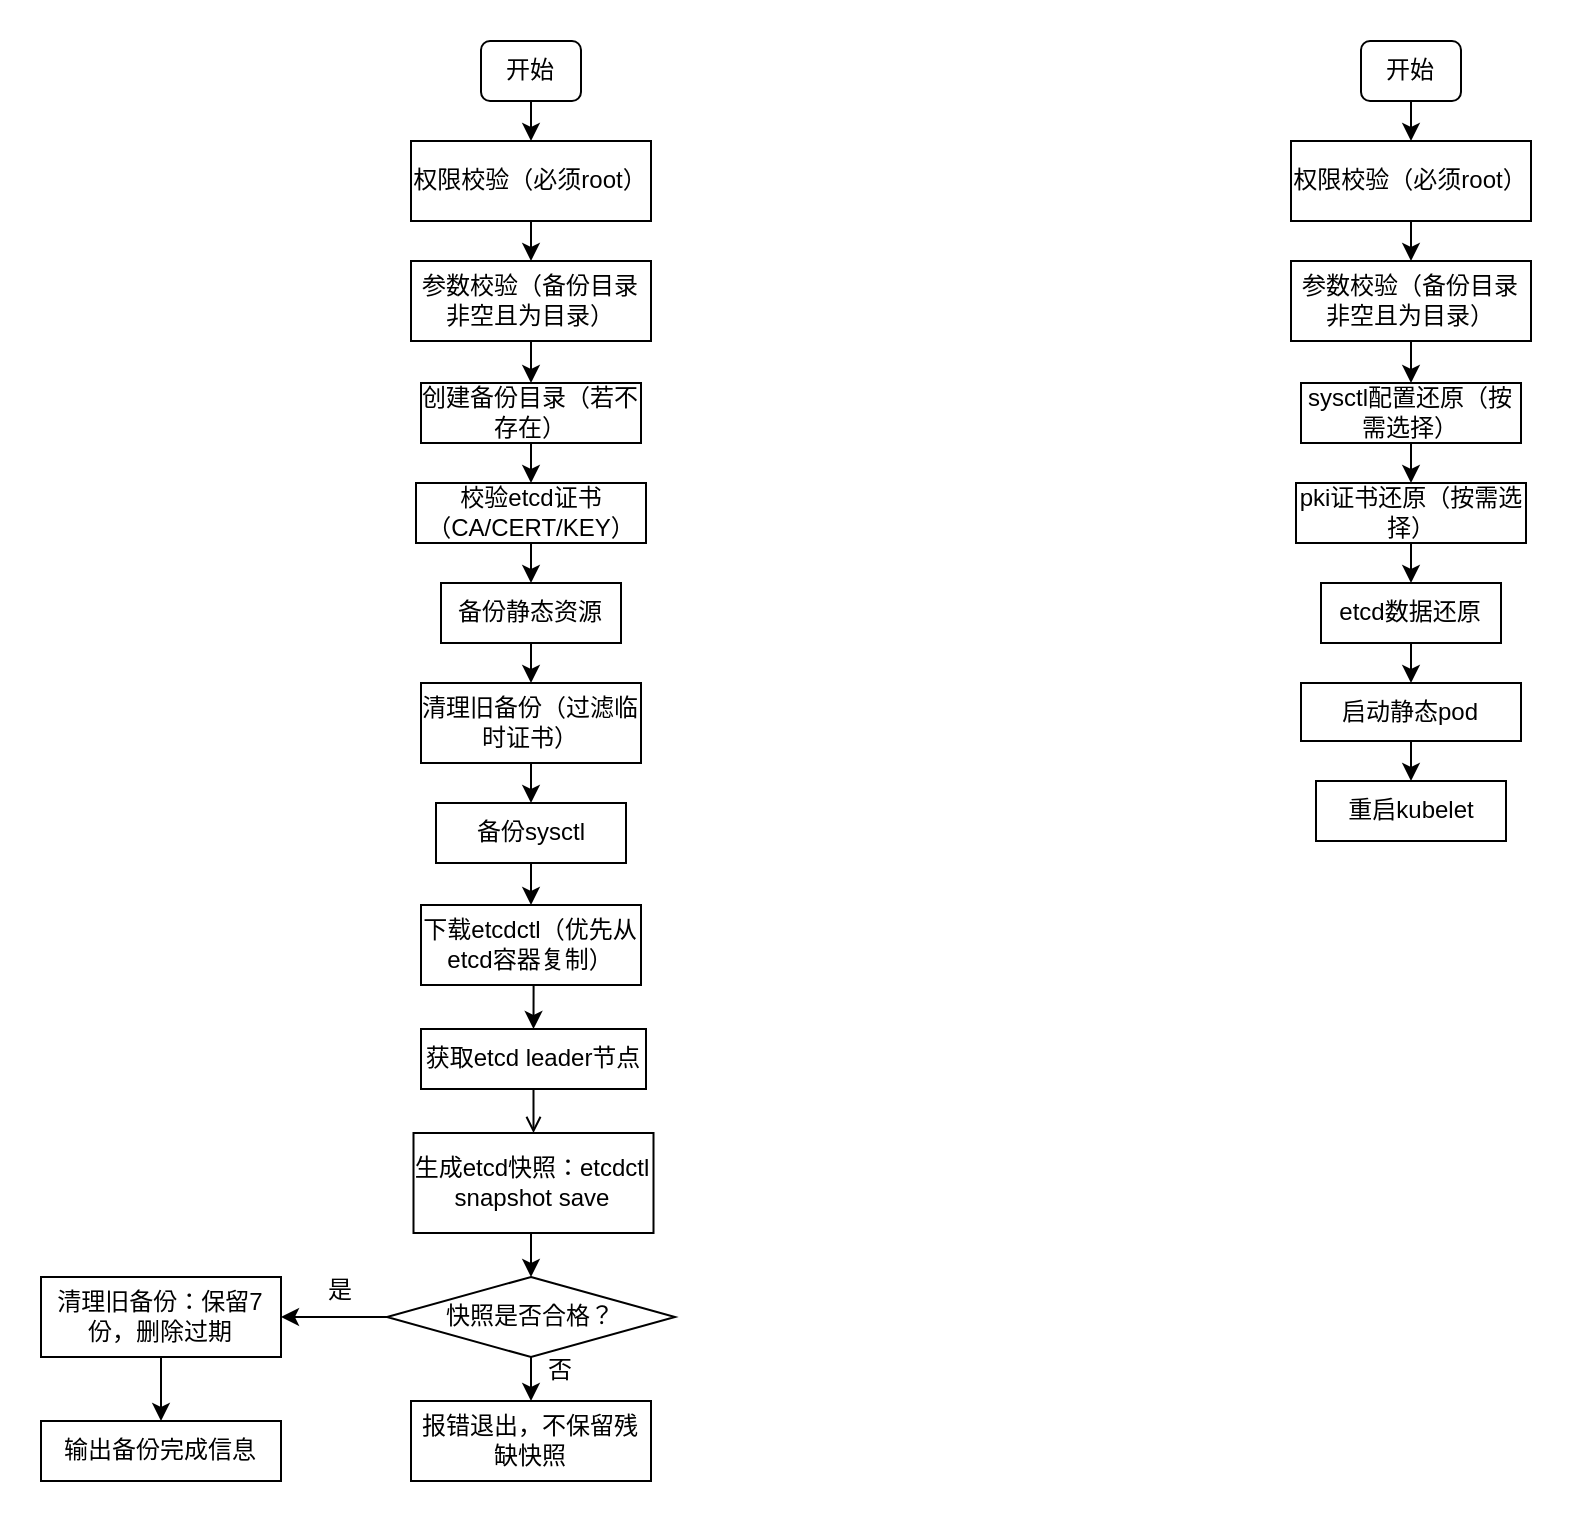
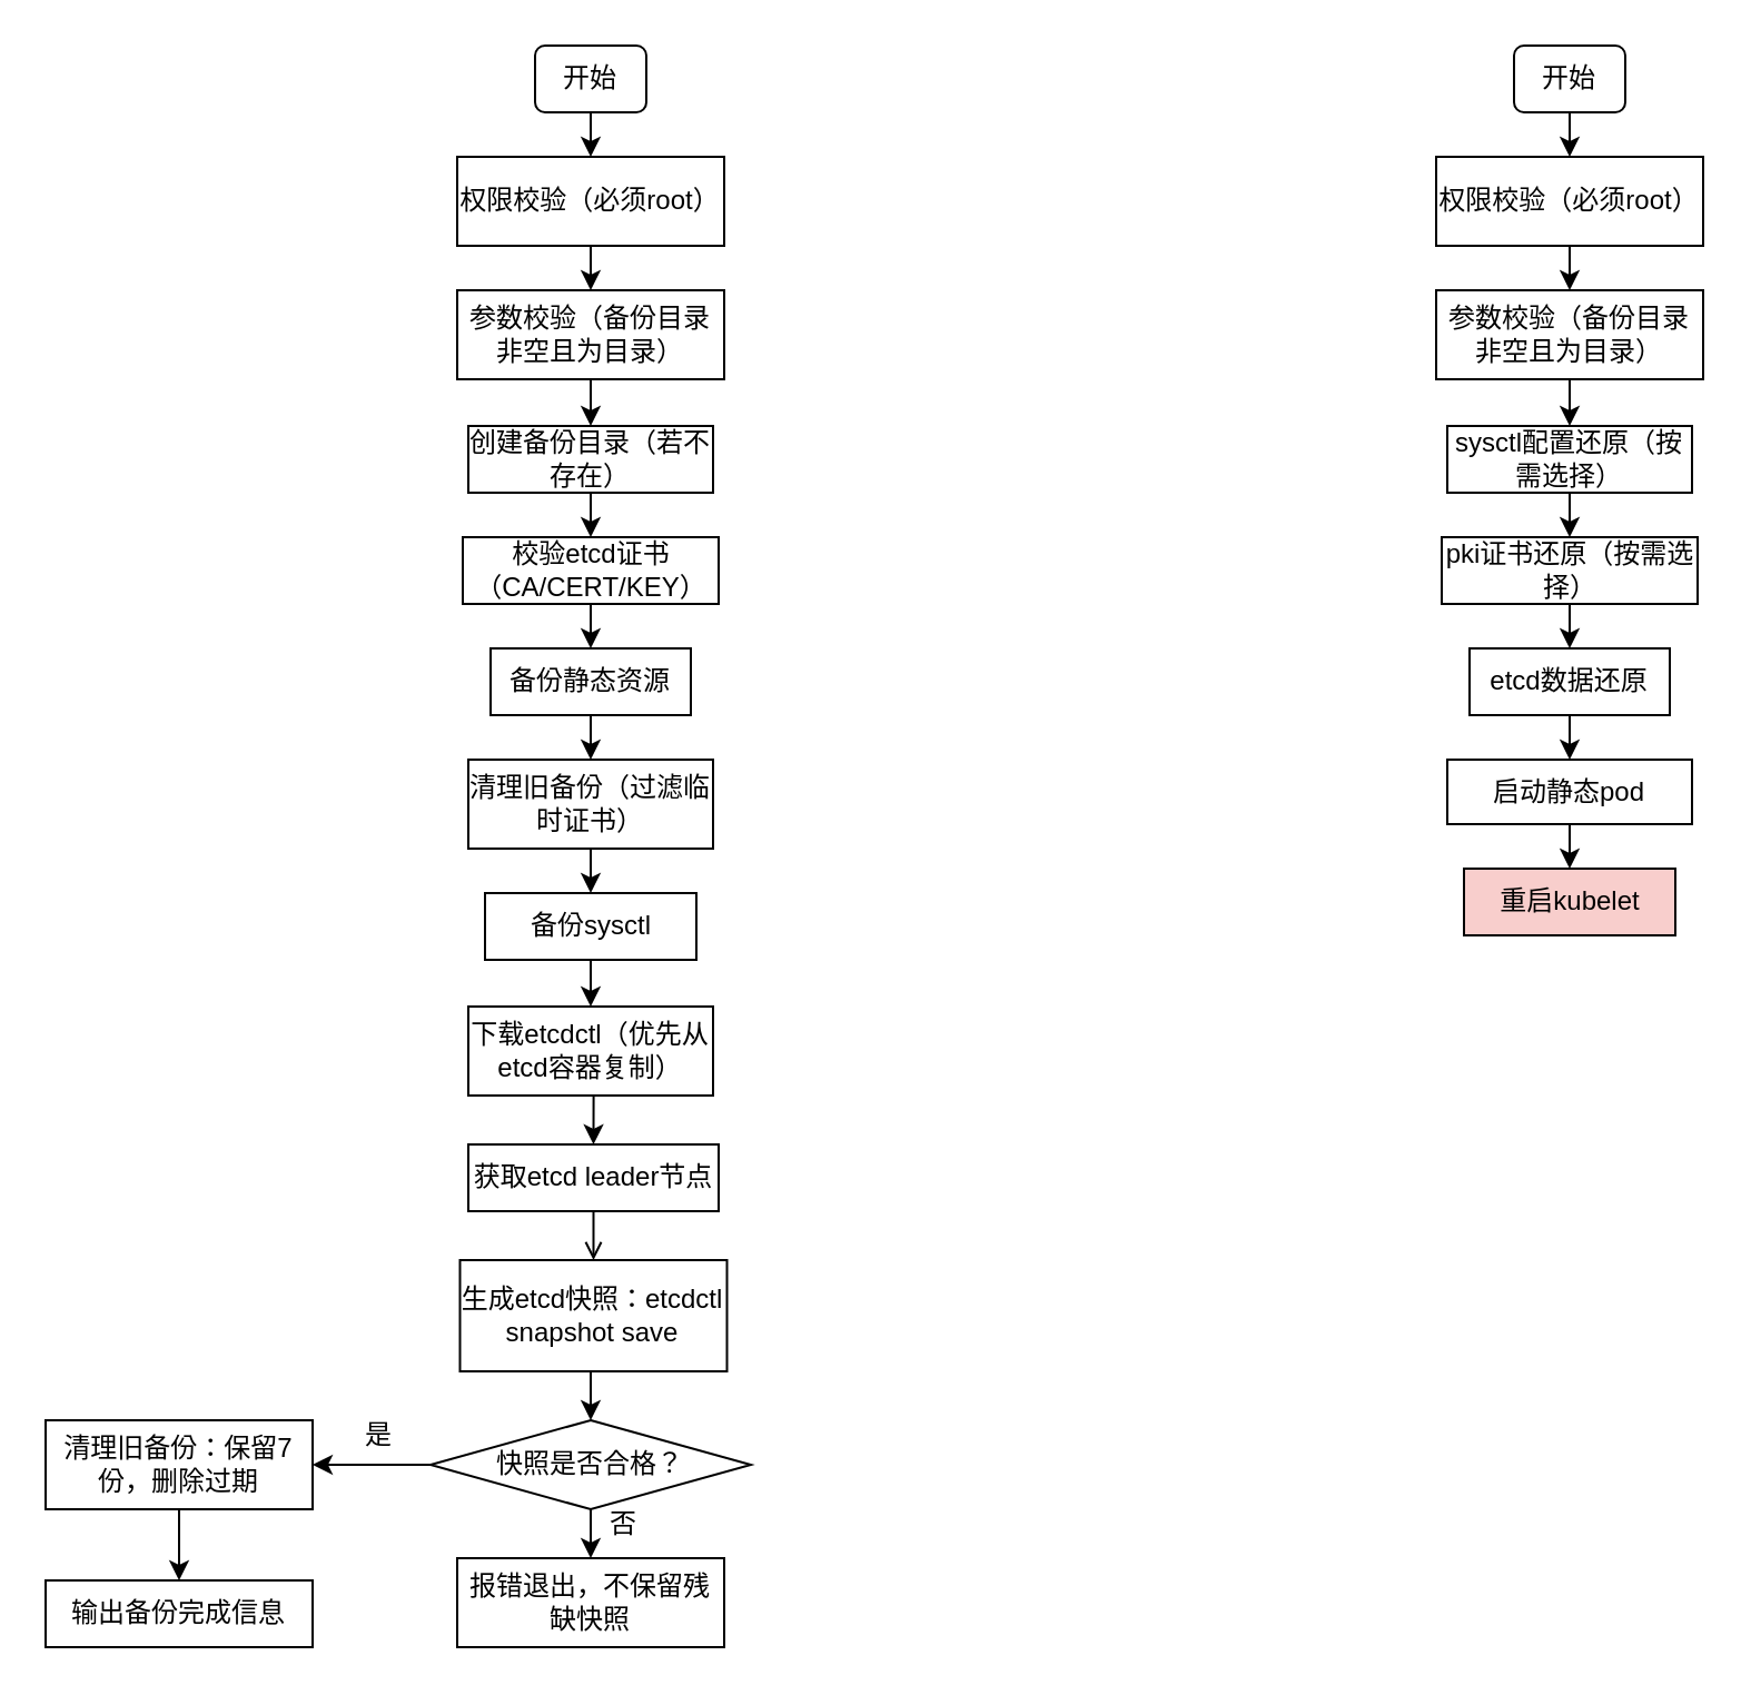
  <mxCell id="0" />
  <mxCell id="1" parent="0" />
  <mxCell id="2" style="edgeStyle=orthogonalEdgeStyle;rounded=0;orthogonalLoop=1;jettySize=auto;html=1;exitX=0.5;exitY=1;exitDx=0;exitDy=0;entryX=0.5;entryY=0;entryDx=0;entryDy=0;" parent="1" source="3" target="5" edge="1"><mxGeometry relative="1" as="geometry" /></mxCell>
  <mxCell id="3" value="开始" style="rounded=1;whiteSpace=wrap;html=1;" parent="1" vertex="1"><mxGeometry x="240" y="20" width="50" height="30" as="geometry" /></mxCell>
  <mxCell id="4" style="edgeStyle=orthogonalEdgeStyle;rounded=0;orthogonalLoop=1;jettySize=auto;html=1;exitX=0.5;exitY=1;exitDx=0;exitDy=0;entryX=0.5;entryY=0;entryDx=0;entryDy=0;" parent="1" source="5" target="7" edge="1"><mxGeometry relative="1" as="geometry" /></mxCell>
  <mxCell id="5" value="权限校验（必须root）" style="rounded=0;whiteSpace=wrap;html=1;" parent="1" vertex="1"><mxGeometry x="205" y="70" width="120" height="40" as="geometry" /></mxCell>
  <mxCell id="6" style="edgeStyle=orthogonalEdgeStyle;rounded=0;orthogonalLoop=1;jettySize=auto;html=1;exitX=0.5;exitY=1;exitDx=0;exitDy=0;entryX=0.5;entryY=0;entryDx=0;entryDy=0;" parent="1" source="7" target="9" edge="1"><mxGeometry relative="1" as="geometry" /></mxCell>
  <mxCell id="7" value="参数校验（备份目录非空且为目录）" style="rounded=0;whiteSpace=wrap;html=1;" parent="1" vertex="1"><mxGeometry x="205" y="130" width="120" height="40" as="geometry" /></mxCell>
  <mxCell id="8" style="edgeStyle=orthogonalEdgeStyle;rounded=0;orthogonalLoop=1;jettySize=auto;html=1;exitX=0.5;exitY=1;exitDx=0;exitDy=0;entryX=0.5;entryY=0;entryDx=0;entryDy=0;" parent="1" source="9" target="11" edge="1"><mxGeometry relative="1" as="geometry" /></mxCell>
  <mxCell id="9" value="创建备份目录（若不存在）" style="rounded=0;whiteSpace=wrap;html=1;" parent="1" vertex="1"><mxGeometry x="210" y="191" width="110" height="30" as="geometry" /></mxCell>
  <mxCell id="10" style="edgeStyle=orthogonalEdgeStyle;rounded=0;orthogonalLoop=1;jettySize=auto;html=1;exitX=0.5;exitY=1;exitDx=0;exitDy=0;entryX=0.5;entryY=0;entryDx=0;entryDy=0;" parent="1" source="11" target="13" edge="1"><mxGeometry relative="1" as="geometry" /></mxCell>
  <mxCell id="11" value="校验etcd证书（CA/CERT/KEY）" style="rounded=0;whiteSpace=wrap;html=1;" parent="1" vertex="1"><mxGeometry x="207.5" y="241" width="115" height="30" as="geometry" /></mxCell>
  <mxCell id="12" style="edgeStyle=orthogonalEdgeStyle;rounded=0;orthogonalLoop=1;jettySize=auto;html=1;exitX=0.5;exitY=1;exitDx=0;exitDy=0;entryX=0.5;entryY=0;entryDx=0;entryDy=0;" parent="1" source="13" target="15" edge="1"><mxGeometry relative="1" as="geometry" /></mxCell>
  <mxCell id="13" value="备份静态资源" style="rounded=0;whiteSpace=wrap;html=1;" parent="1" vertex="1"><mxGeometry x="220" y="291" width="90" height="30" as="geometry" /></mxCell>
  <mxCell id="14" style="edgeStyle=orthogonalEdgeStyle;rounded=0;orthogonalLoop=1;jettySize=auto;html=1;exitX=0.5;exitY=1;exitDx=0;exitDy=0;entryX=0.5;entryY=0;entryDx=0;entryDy=0;" parent="1" source="15" target="17" edge="1"><mxGeometry relative="1" as="geometry" /></mxCell>
  <mxCell id="15" value="清理旧备份（过滤临时证书）" style="rounded=0;whiteSpace=wrap;html=1;" parent="1" vertex="1"><mxGeometry x="210" y="341" width="110" height="40" as="geometry" /></mxCell>
  <mxCell id="16" style="edgeStyle=orthogonalEdgeStyle;rounded=0;orthogonalLoop=1;jettySize=auto;html=1;exitX=0.5;exitY=1;exitDx=0;exitDy=0;entryX=0.5;entryY=0;entryDx=0;entryDy=0;" parent="1" source="17" target="19" edge="1"><mxGeometry relative="1" as="geometry" /></mxCell>
  <mxCell id="17" value="备份sysctl" style="rounded=0;whiteSpace=wrap;html=1;" parent="1" vertex="1"><mxGeometry x="217.5" y="401" width="95" height="30" as="geometry" /></mxCell>
  <mxCell id="18" style="edgeStyle=orthogonalEdgeStyle;rounded=0;orthogonalLoop=1;jettySize=auto;html=1;exitX=0.5;exitY=1;exitDx=0;exitDy=0;entryX=0.5;entryY=0;entryDx=0;entryDy=0;" parent="1" source="19" target="21" edge="1"><mxGeometry relative="1" as="geometry" /></mxCell>
  <mxCell id="19" value="下载etcdctl（优先从etcd容器复制）" style="rounded=0;whiteSpace=wrap;html=1;" parent="1" vertex="1"><mxGeometry x="210" y="452" width="110" height="40" as="geometry" /></mxCell>
  <mxCell id="20" style="edgeStyle=orthogonalEdgeStyle;rounded=0;orthogonalLoop=1;jettySize=auto;html=1;exitX=0.5;exitY=1;exitDx=0;exitDy=0;entryX=0.5;entryY=0;entryDx=0;entryDy=0;endArrow=open;" parent="1" source="21" target="23" edge="1"><mxGeometry relative="1" as="geometry" /></mxCell>
  <mxCell id="21" value="获取etcd leader节点" style="rounded=0;whiteSpace=wrap;html=1;" parent="1" vertex="1"><mxGeometry x="210" y="514" width="112.5" height="30" as="geometry" /></mxCell>
  <mxCell id="22" style="edgeStyle=orthogonalEdgeStyle;rounded=0;orthogonalLoop=1;jettySize=auto;html=1;exitX=0.5;exitY=1;exitDx=0;exitDy=0;entryX=0.5;entryY=0;entryDx=0;entryDy=0;" parent="1" source="23" target="26" edge="1"><mxGeometry relative="1" as="geometry" /></mxCell>
  <mxCell id="23" value="生成etcd快照：etcdctl snapshot save" style="rounded=0;whiteSpace=wrap;html=1;" parent="1" vertex="1"><mxGeometry x="206.25" y="566" width="120" height="50" as="geometry" /></mxCell>
  <mxCell id="24" style="edgeStyle=orthogonalEdgeStyle;rounded=0;orthogonalLoop=1;jettySize=auto;html=1;exitX=0.5;exitY=1;exitDx=0;exitDy=0;entryX=0.5;entryY=0;entryDx=0;entryDy=0;" parent="1" source="26" target="29" edge="1"><mxGeometry relative="1" as="geometry" /></mxCell>
  <mxCell id="25" style="edgeStyle=orthogonalEdgeStyle;rounded=0;orthogonalLoop=1;jettySize=auto;html=1;exitX=0;exitY=0.5;exitDx=0;exitDy=0;entryX=1;entryY=0.5;entryDx=0;entryDy=0;" parent="1" source="26" target="28" edge="1"><mxGeometry relative="1" as="geometry" /></mxCell>
  <mxCell id="26" value="快照是否合格？" style="rhombus;whiteSpace=wrap;html=1;" parent="1" vertex="1"><mxGeometry x="193" y="638" width="144" height="40" as="geometry" /></mxCell>
  <mxCell id="27" style="edgeStyle=orthogonalEdgeStyle;rounded=0;orthogonalLoop=1;jettySize=auto;html=1;exitX=0.5;exitY=1;exitDx=0;exitDy=0;entryX=0.5;entryY=0;entryDx=0;entryDy=0;" parent="1" source="28" target="30" edge="1"><mxGeometry relative="1" as="geometry" /></mxCell>
  <mxCell id="28" value="清理旧备份：保留7份，删除过期" style="rounded=0;whiteSpace=wrap;html=1;" parent="1" vertex="1"><mxGeometry x="20" y="638" width="120" height="40" as="geometry" /></mxCell>
  <mxCell id="29" value="报错退出，不保留残缺快照" style="rounded=0;whiteSpace=wrap;html=1;" parent="1" vertex="1"><mxGeometry x="205" y="700" width="120" height="40" as="geometry" /></mxCell>
  <mxCell id="30" value="输出备份完成信息" style="rounded=0;whiteSpace=wrap;html=1;" parent="1" vertex="1"><mxGeometry x="20" y="710" width="120" height="30" as="geometry" /></mxCell>
  <mxCell id="31" value="是" style="text;html=1;align=center;verticalAlign=middle;whiteSpace=wrap;rounded=0;" parent="1" vertex="1"><mxGeometry x="140" y="630" width="60" height="30" as="geometry" /></mxCell>
  <mxCell id="32" value="否" style="text;html=1;align=center;verticalAlign=middle;whiteSpace=wrap;rounded=0;" parent="1" vertex="1"><mxGeometry x="250" y="670" width="60" height="30" as="geometry" /></mxCell>
  <mxCell id="33" style="edgeStyle=orthogonalEdgeStyle;rounded=0;orthogonalLoop=1;jettySize=auto;html=1;exitX=0.5;exitY=1;exitDx=0;exitDy=0;entryX=0.5;entryY=0;entryDx=0;entryDy=0;" parent="1" source="34" target="36" edge="1"><mxGeometry relative="1" as="geometry" /></mxCell>
  <mxCell id="34" value="开始" style="rounded=1;whiteSpace=wrap;html=1;" parent="1" vertex="1"><mxGeometry x="680" y="20" width="50" height="30" as="geometry" /></mxCell>
  <mxCell id="35" style="edgeStyle=orthogonalEdgeStyle;rounded=0;orthogonalLoop=1;jettySize=auto;html=1;exitX=0.5;exitY=1;exitDx=0;exitDy=0;entryX=0.5;entryY=0;entryDx=0;entryDy=0;" parent="1" source="36" target="38" edge="1"><mxGeometry relative="1" as="geometry" /></mxCell>
  <mxCell id="36" value="权限校验（必须root）" style="rounded=0;whiteSpace=wrap;html=1;" parent="1" vertex="1"><mxGeometry x="645" y="70" width="120" height="40" as="geometry" /></mxCell>
  <mxCell id="37" style="edgeStyle=orthogonalEdgeStyle;rounded=0;orthogonalLoop=1;jettySize=auto;html=1;exitX=0.5;exitY=1;exitDx=0;exitDy=0;entryX=0.5;entryY=0;entryDx=0;entryDy=0;" parent="1" source="38" target="40" edge="1"><mxGeometry relative="1" as="geometry" /></mxCell>
  <mxCell id="38" value="参数校验（备份目录非空且为目录）" style="rounded=0;whiteSpace=wrap;html=1;" parent="1" vertex="1"><mxGeometry x="645" y="130" width="120" height="40" as="geometry" /></mxCell>
  <mxCell id="39" style="edgeStyle=orthogonalEdgeStyle;rounded=0;orthogonalLoop=1;jettySize=auto;html=1;exitX=0.5;exitY=1;exitDx=0;exitDy=0;entryX=0.5;entryY=0;entryDx=0;entryDy=0;" parent="1" source="40" target="42" edge="1"><mxGeometry relative="1" as="geometry" /></mxCell>
  <mxCell id="40" value="sysctl配置还原（按需选择）" style="rounded=0;whiteSpace=wrap;html=1;" parent="1" vertex="1"><mxGeometry x="650" y="191" width="110" height="30" as="geometry" /></mxCell>
  <mxCell id="41" style="edgeStyle=orthogonalEdgeStyle;rounded=0;orthogonalLoop=1;jettySize=auto;html=1;exitX=0.5;exitY=1;exitDx=0;exitDy=0;entryX=0.5;entryY=0;entryDx=0;entryDy=0;" parent="1" source="42" target="44" edge="1"><mxGeometry relative="1" as="geometry" /></mxCell>
  <mxCell id="42" value="pki证书还原（按需选择）" style="rounded=0;whiteSpace=wrap;html=1;" parent="1" vertex="1"><mxGeometry x="647.5" y="241" width="115" height="30" as="geometry" /></mxCell>
  <mxCell id="43" style="edgeStyle=orthogonalEdgeStyle;rounded=0;orthogonalLoop=1;jettySize=auto;html=1;exitX=0.5;exitY=1;exitDx=0;exitDy=0;entryX=0.5;entryY=0;entryDx=0;entryDy=0;" parent="1" source="44" target="46" edge="1"><mxGeometry relative="1" as="geometry" /></mxCell>
  <mxCell id="44" value="etcd数据还原" style="rounded=0;whiteSpace=wrap;html=1;" parent="1" vertex="1"><mxGeometry x="660" y="291" width="90" height="30" as="geometry" /></mxCell>
  <mxCell id="45" style="edgeStyle=orthogonalEdgeStyle;rounded=0;orthogonalLoop=1;jettySize=auto;html=1;exitX=0.5;exitY=1;exitDx=0;exitDy=0;entryX=0.5;entryY=0;entryDx=0;entryDy=0;" parent="1" source="46" target="47" edge="1"><mxGeometry relative="1" as="geometry" /></mxCell>
  <mxCell id="46" value="启动静态pod" style="rounded=0;whiteSpace=wrap;html=1;" parent="1" vertex="1"><mxGeometry x="650" y="341" width="110" height="29" as="geometry" /></mxCell>
- <mxCell id="47" value="重启kubelet" style="rounded=0;whiteSpace=wrap;html=1;" parent="1" vertex="1"><mxGeometry x="657.5" y="390" width="95" height="30" as="geometry" /></mxCell>
+ <mxCell id="47" value="重启kubelet" style="rounded=0;whiteSpace=wrap;html=1;fillColor=#f8cecc;" parent="1" vertex="1"><mxGeometry x="657.5" y="390" width="95" height="30" as="geometry" /></mxCell>
